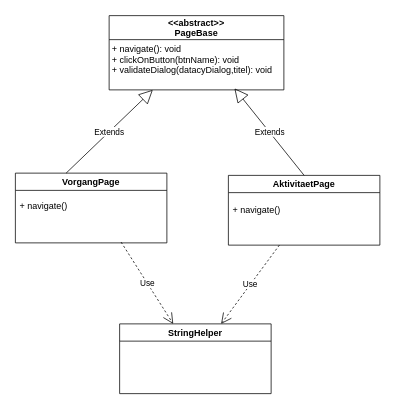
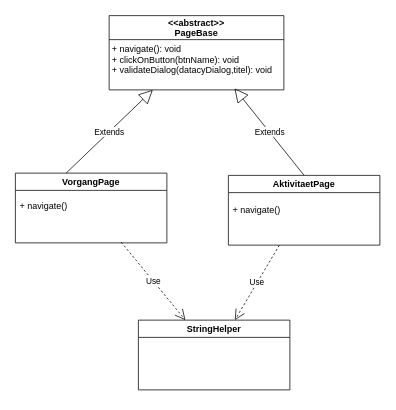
  <mxCell id="0" />
  <mxCell id="1" parent="0" />
  <mxCell id="2" value="&lt;&lt;abstract&gt;&gt;&#10;PageBase" style="swimlane;startSize=32;fontSize=12;" vertex="1" parent="1"><mxGeometry x="145" y="20" width="233" height="99" as="geometry"><mxRectangle x="230" y="87" width="84" height="23" as="alternateBounds" /></mxGeometry></mxCell>
  <mxCell id="3" value="+ navigate(): void&#10;+ clickOnButton(btnName): void&#10;+ validateDialog(datacyDialog,titel): void&#10;&#10;" style="text;strokeColor=none;fillColor=none;align=left;verticalAlign=top;spacingLeft=4;spacingRight=4;overflow=hidden;rotatable=0;points=[[0,0.5],[1,0.5]];portConstraint=eastwest;" vertex="1" parent="2"><mxGeometry x="-2" y="31" width="231" height="66" as="geometry" /></mxCell>
  <mxCell id="4" value="VorgangPage" style="swimlane;" vertex="1" parent="1"><mxGeometry x="20" y="230" width="202" height="93" as="geometry" /></mxCell>
  <mxCell id="5" value="+ navigate()" style="text;strokeColor=none;fillColor=none;align=left;verticalAlign=top;spacingLeft=4;spacingRight=4;overflow=hidden;rotatable=0;points=[[0,0.5],[1,0.5]];portConstraint=eastwest;" vertex="1" parent="4"><mxGeometry y="30.5" width="202" height="38" as="geometry" /></mxCell>
  <mxCell id="6" value="AktivitaetPage" style="swimlane;startSize=23;" vertex="1" parent="1"><mxGeometry x="304" y="233" width="202" height="93" as="geometry" /></mxCell>
  <mxCell id="7" value="+ navigate()" style="text;strokeColor=none;fillColor=none;align=left;verticalAlign=top;spacingLeft=4;spacingRight=4;overflow=hidden;rotatable=0;points=[[0,0.5],[1,0.5]];portConstraint=eastwest;" vertex="1" parent="6"><mxGeometry y="32" width="202" height="38" as="geometry" /></mxCell>
- <mxCell id="8" value="StringHelper" style="swimlane;" vertex="1" parent="1"><mxGeometry x="159" y="431" width="202" height="93" as="geometry" /></mxCell>
+ <mxCell id="8" value="StringHelper" style="swimlane;" vertex="1" parent="1"><mxGeometry x="184" y="426" width="202" height="93" as="geometry" /></mxCell>
  <mxCell id="9" value="Extends" style="endArrow=block;endSize=16;endFill=0;html=1;rounded=0;entryX=0.25;entryY=1;entryDx=0;entryDy=0;exitX=0.335;exitY=0;exitDx=0;exitDy=0;exitPerimeter=0;" edge="1" parent="1" source="4" target="2"><mxGeometry width="160" relative="1" as="geometry"><mxPoint x="279" y="382" as="sourcePoint" /><mxPoint x="439" y="382" as="targetPoint" /></mxGeometry></mxCell>
  <mxCell id="10" value="Extends" style="endArrow=block;endSize=16;endFill=0;html=1;rounded=0;exitX=0.5;exitY=0;exitDx=0;exitDy=0;entryX=0.732;entryY=1;entryDx=0;entryDy=0;entryPerimeter=0;" edge="1" parent="1" source="6" target="3"><mxGeometry width="160" relative="1" as="geometry"><mxPoint x="395" y="207" as="sourcePoint" /><mxPoint x="317" y="140" as="targetPoint" /></mxGeometry></mxCell>
  <mxCell id="11" value="Use" style="endArrow=open;endSize=12;dashed=1;html=1;rounded=0;" edge="1" parent="1" target="8"><mxGeometry width="160" relative="1" as="geometry"><mxPoint x="372" y="326" as="sourcePoint" /><mxPoint x="439" y="382" as="targetPoint" /></mxGeometry></mxCell>
  <mxCell id="12" value="Use" style="endArrow=open;endSize=12;dashed=1;html=1;rounded=0;" edge="1" parent="1" target="8"><mxGeometry width="160" relative="1" as="geometry"><mxPoint x="161" y="322" as="sourcePoint" /><mxPoint x="571" y="382" as="targetPoint" /></mxGeometry></mxCell>
